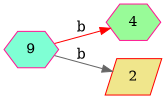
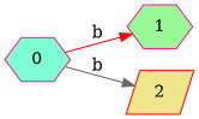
  digraph {
    rankdir=LR
    node [color=deeppink shape=hexagon style=filled]
-   0 [fillcolor=aquamarine label=9]
-   1 [fillcolor=palegreen label=4]
+   0 [fillcolor=aquamarine]
+   1 [fillcolor=palegreen]
    2 [color=red fillcolor=khaki shape=parallelogram]
    0 -> 1 [color=red label=b]
    0 -> 2 [color=gray40 label=b]
  }
